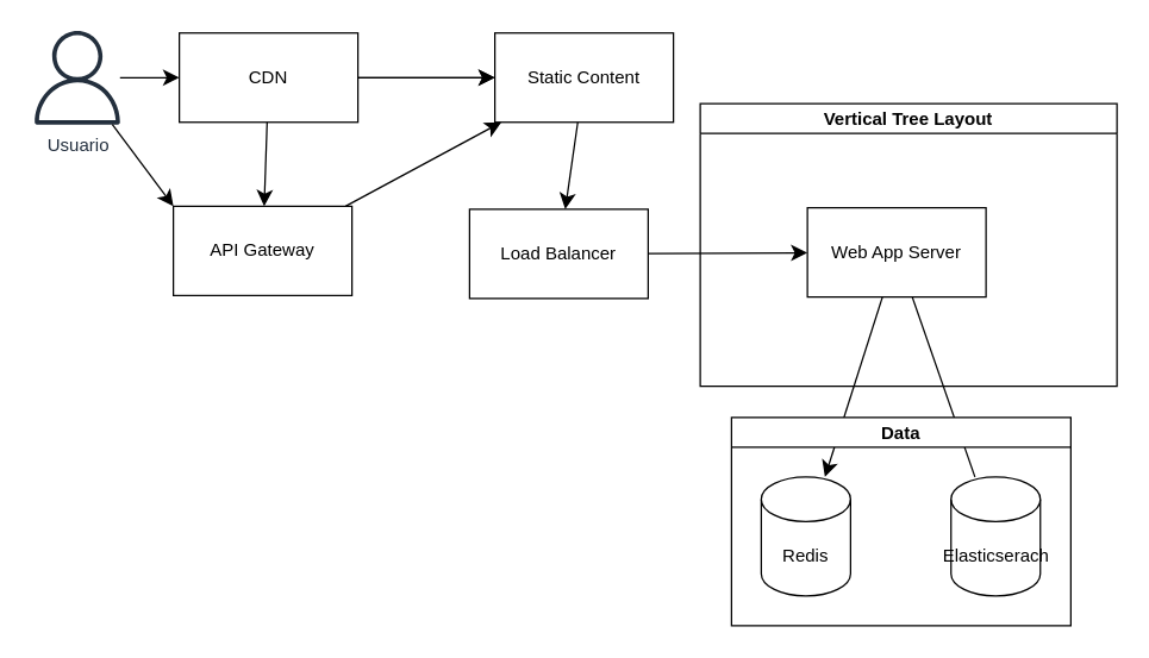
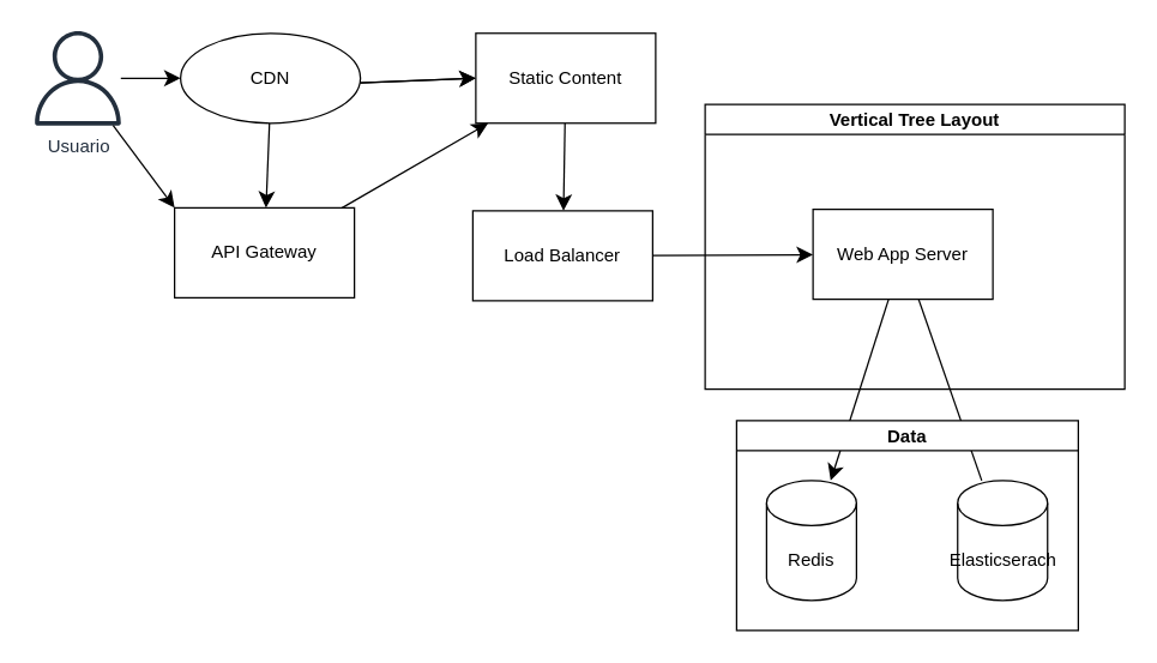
  <mxCell id="0" />
  <mxCell id="1" parent="0" />
  <mxCell id="2" value="" style="edgeStyle=none;curved=1;rounded=0;orthogonalLoop=1;jettySize=auto;html=1;fontSize=12;startSize=8;endSize=8;" edge="1" parent="1" source="3" target="7"><mxGeometry relative="1" as="geometry" /></mxCell>
  <mxCell id="3" value="Usuario" style="sketch=0;outlineConnect=0;fontColor=#232F3E;gradientColor=none;fillColor=#232F3D;strokeColor=none;dashed=0;verticalLabelPosition=bottom;verticalAlign=top;align=center;html=1;fontSize=12;fontStyle=0;aspect=fixed;pointerEvents=1;shape=mxgraph.aws4.user;" vertex="1" parent="1"><mxGeometry x="20" y="20" width="63" height="63" as="geometry" /></mxCell>
  <mxCell id="4" value="" style="edgeStyle=none;curved=1;rounded=0;orthogonalLoop=1;jettySize=auto;html=1;fontSize=12;startSize=8;endSize=8;" edge="1" parent="1" source="7" target="9"><mxGeometry relative="1" as="geometry" /></mxCell>
  <mxCell id="5" value="" style="edgeStyle=none;curved=1;rounded=0;orthogonalLoop=1;jettySize=auto;html=1;fontSize=12;startSize=8;endSize=8;" edge="1" parent="1" source="7" target="9"><mxGeometry relative="1" as="geometry" /></mxCell>
  <mxCell id="6" value="" style="edgeStyle=none;curved=1;rounded=0;orthogonalLoop=1;jettySize=auto;html=1;fontSize=12;startSize=8;endSize=8;" edge="1" parent="1" source="7" target="11"><mxGeometry relative="1" as="geometry" /></mxCell>
- <mxCell id="7" value="CDN" style="rounded=0;whiteSpace=wrap;html=1;" vertex="1" parent="1"><mxGeometry x="120" y="21.5" width="120" height="60" as="geometry" /></mxCell>
+ <mxCell id="7" value="CDN" style="ellipse;whiteSpace=wrap;html=1;" vertex="1" parent="1"><mxGeometry x="120" y="21.5" width="120" height="60" as="geometry" /></mxCell>
  <mxCell id="8" style="edgeStyle=none;curved=1;rounded=0;orthogonalLoop=1;jettySize=auto;html=1;fontSize=12;startSize=8;endSize=8;" edge="1" parent="1" source="9" target="13"><mxGeometry relative="1" as="geometry" /></mxCell>
- <mxCell id="9" value="Static Content" style="rounded=0;whiteSpace=wrap;html=1;" vertex="1" parent="1"><mxGeometry x="332" y="21.5" width="120" height="60" as="geometry" /></mxCell>
+ <mxCell id="9" value="Static Content" style="rounded=0;whiteSpace=wrap;html=1;" vertex="1" parent="1"><mxGeometry x="317" y="21.5" width="120" height="60" as="geometry" /></mxCell>
  <mxCell id="10" value="" style="edgeStyle=none;curved=1;rounded=0;orthogonalLoop=1;jettySize=auto;html=1;fontSize=12;startSize=8;endSize=8;" edge="1" parent="1" source="11" target="9"><mxGeometry relative="1" as="geometry" /></mxCell>
  <mxCell id="11" value="API Gateway" style="rounded=0;whiteSpace=wrap;html=1;" vertex="1" parent="1"><mxGeometry x="116" y="138" width="120" height="60" as="geometry" /></mxCell>
  <mxCell id="12" value="" style="edgeStyle=none;curved=1;rounded=0;orthogonalLoop=1;jettySize=auto;html=1;fontSize=12;startSize=8;endSize=8;" edge="1" parent="1" source="13" target="21"><mxGeometry relative="1" as="geometry" /></mxCell>
  <mxCell id="13" value="Load Balancer" style="rounded=0;whiteSpace=wrap;html=1;" vertex="1" parent="1"><mxGeometry x="315" y="140" width="120" height="60" as="geometry" /></mxCell>
  <mxCell id="14" value="" style="edgeStyle=none;curved=1;rounded=0;orthogonalLoop=1;jettySize=auto;html=1;fontSize=12;startSize=8;endSize=8;" edge="1" parent="1" source="21" target="18"><mxGeometry relative="1" as="geometry" /></mxCell>
  <mxCell id="15" style="edgeStyle=none;curved=1;rounded=0;orthogonalLoop=1;jettySize=auto;html=1;entryX=0;entryY=0;entryDx=0;entryDy=0;fontSize=12;startSize=8;endSize=8;" edge="1" parent="1" source="3" target="11"><mxGeometry relative="1" as="geometry" /></mxCell>
  <mxCell id="16" value="" style="edgeStyle=none;curved=1;rounded=0;orthogonalLoop=1;jettySize=auto;html=1;fontSize=12;startSize=8;endSize=8;endArrow=none;" edge="1" target="19" source="21" parent="1"><mxGeometry relative="1" as="geometry"><mxPoint x="1313" y="414" as="sourcePoint" /><mxPoint x="674.198" y="351" as="targetPoint" /></mxGeometry></mxCell>
  <mxCell id="17" value="Data" style="swimlane;startSize=20;horizontal=1;childLayout=flowLayout;flowOrientation=north;resizable=0;interRankCellSpacing=50;containerType=tree;fontSize=12;" vertex="1" parent="1"><mxGeometry x="491" y="280" width="228" height="140" as="geometry" /></mxCell>
  <mxCell id="18" value="Redis" style="shape=cylinder3;whiteSpace=wrap;html=1;boundedLbl=1;backgroundOutline=1;size=15;" vertex="1" parent="17"><mxGeometry x="20" y="40" width="60" height="80" as="geometry" /></mxCell>
  <mxCell id="19" value="Elasticserach" style="shape=cylinder3;whiteSpace=wrap;html=1;boundedLbl=1;backgroundOutline=1;size=15;" vertex="1" parent="17"><mxGeometry x="147.5" y="40" width="60" height="80" as="geometry" /></mxCell>
  <mxCell id="20" value="Vertical Tree Layout" style="swimlane;startSize=20;horizontal=1;childLayout=treeLayout;horizontalTree=0;sortEdges=1;resizable=0;containerType=tree;fontSize=12;" vertex="1" parent="1"><mxGeometry x="470" y="69" width="280" height="190" as="geometry" /></mxCell>
  <mxCell id="21" value="Web App Server" style="rounded=0;whiteSpace=wrap;html=1;" vertex="1" parent="20"><mxGeometry x="72" y="70" width="120" height="60" as="geometry" /></mxCell>
